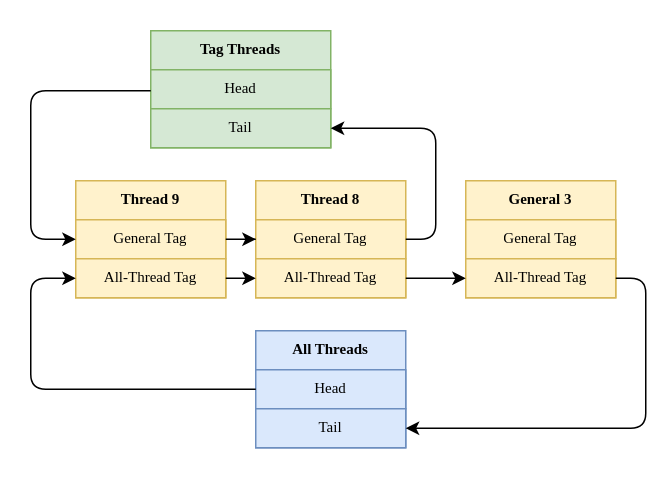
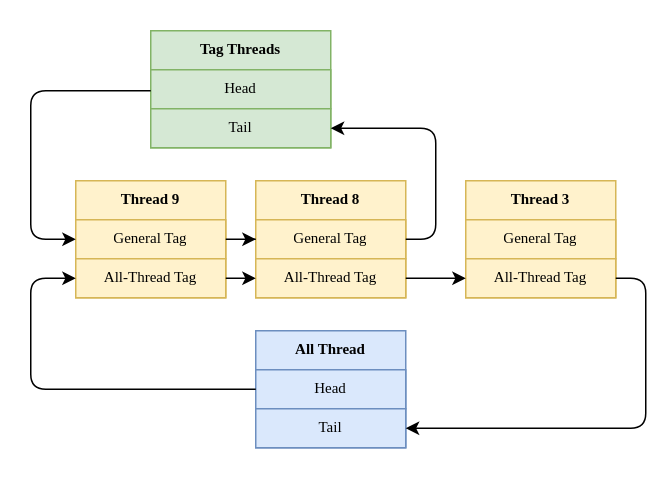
  <mxCell id="0" />
  <mxCell id="1" parent="0" />
  <mxCell id="2" value="Thread 9" style="swimlane;fontStyle=1;align=center;verticalAlign=top;childLayout=stackLayout;horizontal=1;startSize=26;horizontalStack=0;resizeParent=1;resizeParentMax=0;resizeLast=0;collapsible=1;marginBottom=0;whiteSpace=wrap;html=1;fontFamily=Verdana;fontSize=10;fillColor=#fff2cc;strokeColor=#d6b656;movable=0;resizable=0;rotatable=0;deletable=0;editable=0;connectable=0;" parent="1" vertex="1"><mxGeometry x="50" y="120" width="100" height="78" as="geometry" /></mxCell>
  <mxCell id="3" value="General Tag" style="text;strokeColor=#d6b656;fillColor=#fff2cc;align=center;verticalAlign=top;spacingLeft=4;spacingRight=4;overflow=hidden;rotatable=0;points=[[0,0.5],[1,0.5]];portConstraint=eastwest;whiteSpace=wrap;html=1;fontFamily=Verdana;fontSize=10;movable=0;resizable=0;deletable=0;editable=0;connectable=0;" parent="2" vertex="1"><mxGeometry y="26" width="100" height="26" as="geometry" /></mxCell>
  <mxCell id="4" value="All-Thread Tag" style="text;strokeColor=#d6b656;fillColor=#fff2cc;align=center;verticalAlign=top;spacingLeft=4;spacingRight=4;overflow=hidden;rotatable=0;points=[[0,0.5],[1,0.5]];portConstraint=eastwest;whiteSpace=wrap;html=1;fontFamily=Verdana;fontSize=10;movable=0;resizable=0;deletable=0;editable=0;connectable=0;" parent="2" vertex="1"><mxGeometry y="52" width="100" height="26" as="geometry" /></mxCell>
  <mxCell id="5" value="Thread 8" style="swimlane;fontStyle=1;align=center;verticalAlign=top;childLayout=stackLayout;horizontal=1;startSize=26;horizontalStack=0;resizeParent=1;resizeParentMax=0;resizeLast=0;collapsible=1;marginBottom=0;whiteSpace=wrap;html=1;fontFamily=Verdana;fontSize=10;fillColor=#fff2cc;strokeColor=#d6b656;movable=0;resizable=0;rotatable=0;deletable=0;editable=0;connectable=0;" parent="1" vertex="1"><mxGeometry x="170" y="120" width="100" height="78" as="geometry" /></mxCell>
  <mxCell id="6" value="General Tag" style="text;strokeColor=#d6b656;fillColor=#fff2cc;align=center;verticalAlign=top;spacingLeft=4;spacingRight=4;overflow=hidden;rotatable=0;points=[[0,0.5],[1,0.5]];portConstraint=eastwest;whiteSpace=wrap;html=1;fontFamily=Verdana;fontSize=10;movable=0;resizable=0;deletable=0;editable=0;connectable=0;" parent="5" vertex="1"><mxGeometry y="26" width="100" height="26" as="geometry" /></mxCell>
  <mxCell id="7" value="All-Thread Tag" style="text;strokeColor=#d6b656;fillColor=#fff2cc;align=center;verticalAlign=top;spacingLeft=4;spacingRight=4;overflow=hidden;rotatable=0;points=[[0,0.5],[1,0.5]];portConstraint=eastwest;whiteSpace=wrap;html=1;fontFamily=Verdana;fontSize=10;movable=0;resizable=0;deletable=0;editable=0;connectable=0;" parent="5" vertex="1"><mxGeometry y="52" width="100" height="26" as="geometry" /></mxCell>
- <mxCell id="8" value="General 3" style="swimlane;fontStyle=1;align=center;verticalAlign=top;childLayout=stackLayout;horizontal=1;startSize=26;horizontalStack=0;resizeParent=1;resizeParentMax=0;resizeLast=0;collapsible=1;marginBottom=0;whiteSpace=wrap;html=1;fontFamily=Verdana;fontSize=10;fillColor=#fff2cc;strokeColor=#d6b656;movable=0;resizable=0;rotatable=0;deletable=0;editable=0;connectable=0;" parent="1" vertex="1"><mxGeometry x="310" y="120" width="100" height="78" as="geometry" /></mxCell>
+ <mxCell id="8" value="Thread 3" style="swimlane;fontStyle=1;align=center;verticalAlign=top;childLayout=stackLayout;horizontal=1;startSize=26;horizontalStack=0;resizeParent=1;resizeParentMax=0;resizeLast=0;collapsible=1;marginBottom=0;whiteSpace=wrap;html=1;fontFamily=Verdana;fontSize=10;fillColor=#fff2cc;strokeColor=#d6b656;movable=0;resizable=0;rotatable=0;deletable=0;editable=0;connectable=0;" parent="1" vertex="1"><mxGeometry x="310" y="120" width="100" height="78" as="geometry" /></mxCell>
  <mxCell id="9" value="General Tag" style="text;strokeColor=#d6b656;fillColor=#fff2cc;align=center;verticalAlign=top;spacingLeft=4;spacingRight=4;overflow=hidden;rotatable=0;points=[[0,0.5],[1,0.5]];portConstraint=eastwest;whiteSpace=wrap;html=1;fontFamily=Verdana;fontSize=10;movable=0;resizable=0;deletable=0;editable=0;connectable=0;" parent="8" vertex="1"><mxGeometry y="26" width="100" height="26" as="geometry" /></mxCell>
  <mxCell id="10" value="All-Thread Tag" style="text;strokeColor=#d6b656;fillColor=#fff2cc;align=center;verticalAlign=top;spacingLeft=4;spacingRight=4;overflow=hidden;rotatable=0;points=[[0,0.5],[1,0.5]];portConstraint=eastwest;whiteSpace=wrap;html=1;fontFamily=Verdana;fontSize=10;movable=0;resizable=0;deletable=0;editable=0;connectable=0;" parent="8" vertex="1"><mxGeometry y="52" width="100" height="26" as="geometry" /></mxCell>
  <mxCell id="11" value="Tag Threads" style="swimlane;fontStyle=1;align=center;verticalAlign=top;childLayout=stackLayout;horizontal=1;startSize=26;horizontalStack=0;resizeParent=1;resizeParentMax=0;resizeLast=0;collapsible=1;marginBottom=0;whiteSpace=wrap;html=1;fontFamily=Verdana;fontSize=10;fillColor=#d5e8d4;strokeColor=#82b366;movable=0;resizable=0;rotatable=0;deletable=0;editable=0;connectable=0;" parent="1" vertex="1"><mxGeometry x="100" y="20" width="120" height="78" as="geometry" /></mxCell>
  <mxCell id="12" value="Head" style="text;strokeColor=#82b366;fillColor=#d5e8d4;align=center;verticalAlign=top;spacingLeft=4;spacingRight=4;overflow=hidden;rotatable=0;points=[[0,0.5],[1,0.5]];portConstraint=eastwest;whiteSpace=wrap;html=1;fontFamily=Verdana;fontSize=10;movable=0;resizable=0;deletable=0;editable=0;connectable=0;" parent="11" vertex="1"><mxGeometry y="26" width="120" height="26" as="geometry" /></mxCell>
  <mxCell id="13" value="Tail" style="text;strokeColor=#82b366;fillColor=#d5e8d4;align=center;verticalAlign=top;spacingLeft=4;spacingRight=4;overflow=hidden;rotatable=0;points=[[0,0.5],[1,0.5]];portConstraint=eastwest;whiteSpace=wrap;html=1;fontFamily=Verdana;fontSize=10;movable=0;resizable=0;deletable=0;editable=0;connectable=0;" parent="11" vertex="1"><mxGeometry y="52" width="120" height="26" as="geometry" /></mxCell>
- <mxCell id="14" value="All Threads" style="swimlane;fontStyle=1;align=center;verticalAlign=top;childLayout=stackLayout;horizontal=1;startSize=26;horizontalStack=0;resizeParent=1;resizeParentMax=0;resizeLast=0;collapsible=1;marginBottom=0;whiteSpace=wrap;html=1;fontFamily=Verdana;fontSize=10;fillColor=#dae8fc;strokeColor=#6c8ebf;movable=0;resizable=0;rotatable=0;deletable=0;editable=0;connectable=0;" parent="1" vertex="1"><mxGeometry x="170" y="220" width="100" height="78" as="geometry" /></mxCell>
+ <mxCell id="14" value="All Thread" style="swimlane;fontStyle=1;align=center;verticalAlign=top;childLayout=stackLayout;horizontal=1;startSize=26;horizontalStack=0;resizeParent=1;resizeParentMax=0;resizeLast=0;collapsible=1;marginBottom=0;whiteSpace=wrap;html=1;fontFamily=Verdana;fontSize=10;fillColor=#dae8fc;strokeColor=#6c8ebf;movable=0;resizable=0;rotatable=0;deletable=0;editable=0;connectable=0;" parent="1" vertex="1"><mxGeometry x="170" y="220" width="100" height="78" as="geometry" /></mxCell>
  <mxCell id="15" value="Head" style="text;strokeColor=#6c8ebf;fillColor=#dae8fc;align=center;verticalAlign=top;spacingLeft=4;spacingRight=4;overflow=hidden;rotatable=0;points=[[0,0.5],[1,0.5]];portConstraint=eastwest;whiteSpace=wrap;html=1;fontFamily=Verdana;fontSize=10;movable=0;resizable=0;deletable=0;editable=0;connectable=0;" parent="14" vertex="1"><mxGeometry y="26" width="100" height="26" as="geometry" /></mxCell>
  <mxCell id="16" value="Tail" style="text;strokeColor=#6c8ebf;fillColor=#dae8fc;align=center;verticalAlign=top;spacingLeft=4;spacingRight=4;overflow=hidden;rotatable=0;points=[[0,0.5],[1,0.5]];portConstraint=eastwest;whiteSpace=wrap;html=1;fontFamily=Verdana;fontSize=10;movable=0;resizable=0;deletable=0;editable=0;connectable=0;" parent="14" vertex="1"><mxGeometry y="52" width="100" height="26" as="geometry" /></mxCell>
  <mxCell id="17" style="edgeStyle=orthogonalEdgeStyle;rounded=1;orthogonalLoop=1;jettySize=auto;html=1;entryX=0;entryY=0.5;entryDx=0;entryDy=0;fontFamily=Verdana;movable=0;resizable=0;rotatable=0;deletable=0;editable=0;connectable=0;" parent="1" source="12" target="3" edge="1"><mxGeometry relative="1" as="geometry"><Array as="points"><mxPoint x="20" y="60" /><mxPoint x="20" y="159" /></Array></mxGeometry></mxCell>
  <mxCell id="18" style="edgeStyle=orthogonalEdgeStyle;rounded=0;orthogonalLoop=1;jettySize=auto;html=1;entryX=0;entryY=0.5;entryDx=0;entryDy=0;fontFamily=Verdana;fillColor=#fff2cc;strokeColor=default;movable=0;resizable=0;rotatable=0;deletable=0;editable=0;connectable=0;" parent="1" source="3" target="6" edge="1"><mxGeometry relative="1" as="geometry" /></mxCell>
  <mxCell id="19" style="edgeStyle=orthogonalEdgeStyle;rounded=1;orthogonalLoop=1;jettySize=auto;html=1;exitX=0;exitY=0.5;exitDx=0;exitDy=0;entryX=0;entryY=0.5;entryDx=0;entryDy=0;fontFamily=Verdana;movable=0;resizable=0;rotatable=0;deletable=0;editable=0;connectable=0;" parent="1" source="15" target="4" edge="1"><mxGeometry relative="1" as="geometry"><Array as="points"><mxPoint x="20" y="259" /><mxPoint x="20" y="185" /></Array></mxGeometry></mxCell>
  <mxCell id="20" style="edgeStyle=orthogonalEdgeStyle;rounded=0;orthogonalLoop=1;jettySize=auto;html=1;exitX=1;exitY=0.5;exitDx=0;exitDy=0;entryX=0;entryY=0.5;entryDx=0;entryDy=0;fontFamily=Verdana;fillColor=#fff2cc;strokeColor=default;movable=0;resizable=0;rotatable=0;deletable=0;editable=0;connectable=0;" parent="1" source="4" target="7" edge="1"><mxGeometry relative="1" as="geometry" /></mxCell>
  <mxCell id="21" style="edgeStyle=orthogonalEdgeStyle;rounded=0;orthogonalLoop=1;jettySize=auto;html=1;exitX=1;exitY=0.5;exitDx=0;exitDy=0;entryX=0;entryY=0.5;entryDx=0;entryDy=0;fontFamily=Verdana;fillColor=#fff2cc;strokeColor=default;movable=0;resizable=0;rotatable=0;deletable=0;editable=0;connectable=0;" parent="1" source="7" target="10" edge="1"><mxGeometry relative="1" as="geometry" /></mxCell>
  <mxCell id="22" style="edgeStyle=orthogonalEdgeStyle;rounded=1;orthogonalLoop=1;jettySize=auto;html=1;exitX=1;exitY=0.5;exitDx=0;exitDy=0;entryX=1;entryY=0.5;entryDx=0;entryDy=0;fontFamily=Verdana;movable=0;resizable=0;rotatable=0;deletable=0;editable=0;connectable=0;" parent="1" source="10" target="16" edge="1"><mxGeometry relative="1" as="geometry" /></mxCell>
  <mxCell id="23" style="edgeStyle=orthogonalEdgeStyle;rounded=1;orthogonalLoop=1;jettySize=auto;html=1;exitX=1;exitY=0.5;exitDx=0;exitDy=0;entryX=1;entryY=0.5;entryDx=0;entryDy=0;fontFamily=Verdana;movable=0;resizable=0;rotatable=0;deletable=0;editable=0;connectable=0;" parent="1" source="6" target="13" edge="1"><mxGeometry relative="1" as="geometry"><Array as="points"><mxPoint x="290" y="159" /><mxPoint x="290" y="85" /></Array></mxGeometry></mxCell>
